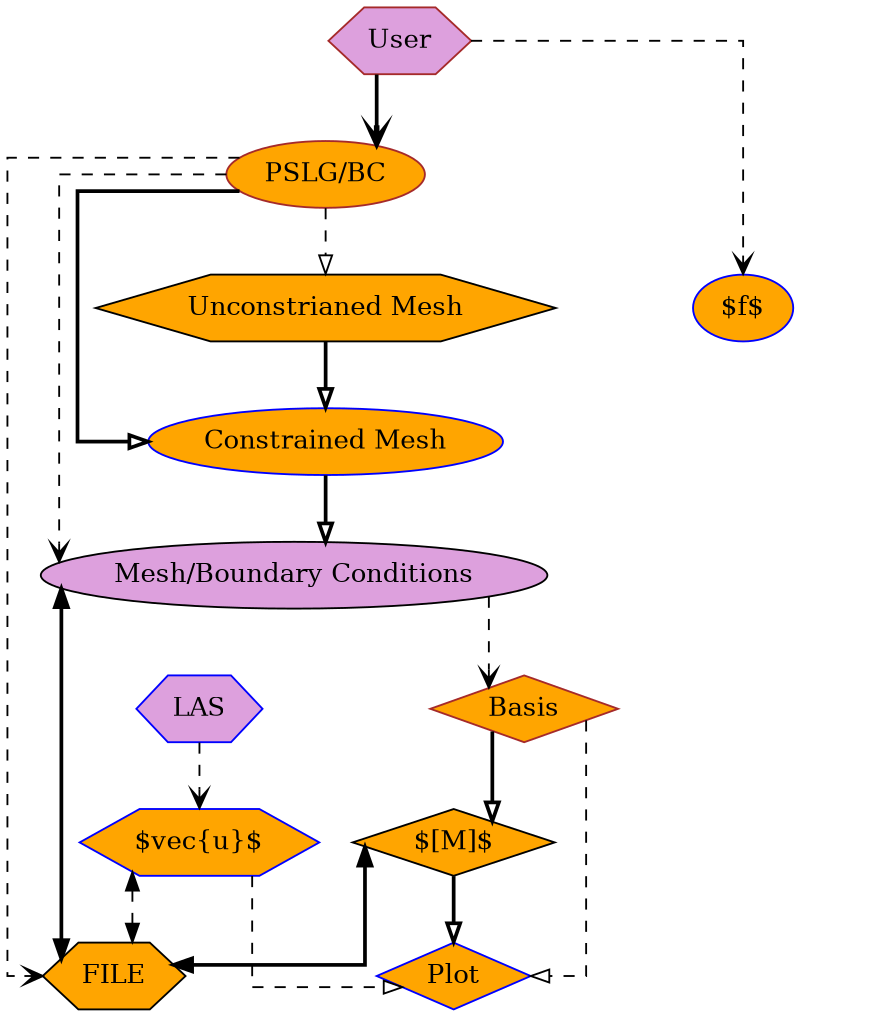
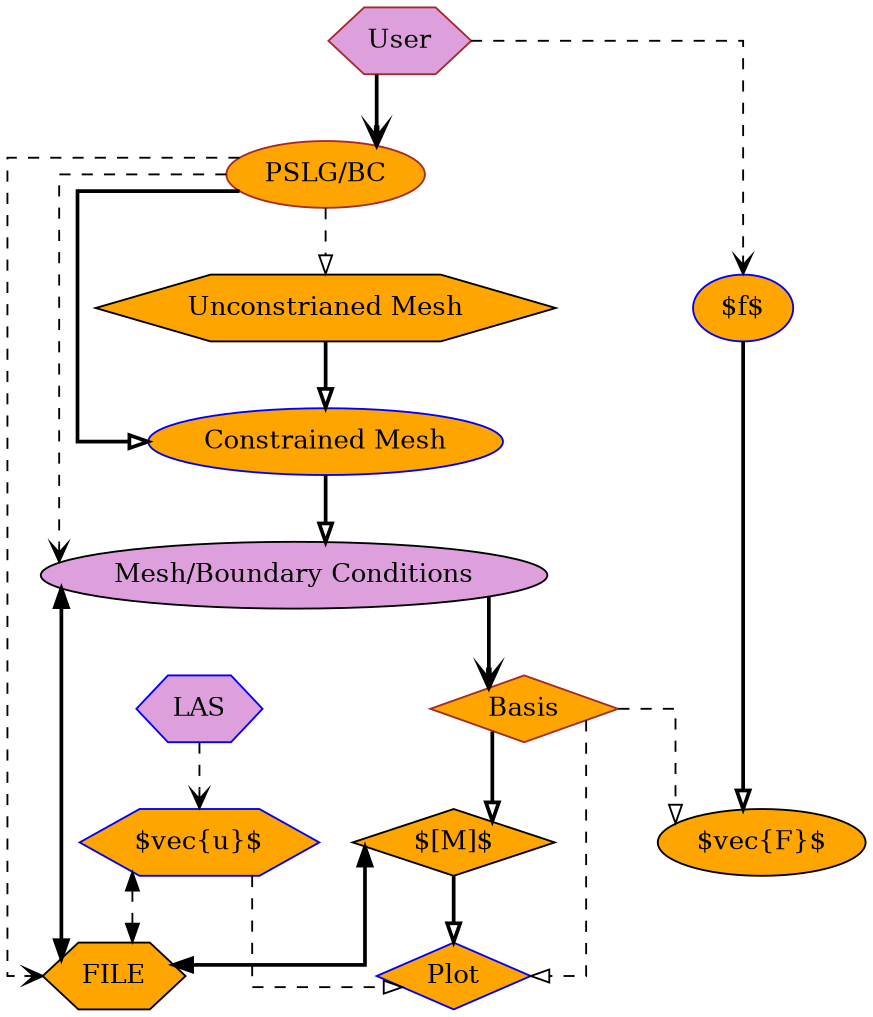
  digraph {
    splines=ortho
    node [color=blue fillcolor=orange shape=hexagon style=filled]
    edge [arrowhead=onormal style=bold]
    n1 [color=brown fillcolor=plum label=User]
    n2 [color=brown label="PSLG/BC" shape=ellipse]
    n3 [label="$f$" shape=ellipse]
    n4 [color=black label="Unconstrianed Mesh"]
    n5 [label="Constrained Mesh" shape=ellipse]
    n6 [color=black fillcolor=plum label="Mesh/Boundary Conditions" shape=ellipse]
    n7 [color=black label=FILE]
+   n8 [color=black label="$\vec{F}$" shape=ellipse]
    n9 [color=brown label=Basis shape=diamond]
    n10 [color=black label="$[M]$" shape=diamond]
    n11 [label=Plot shape=diamond]
    n12 [fillcolor=plum label=LAS]
    n13 [label="$\vec{u}$"]
    n1 -> n2 [arrowhead=vee]
    n1 -> n3 [arrowhead=vee style=dashed]
    n2 -> n4 [style=dashed]
    n2 -> n5
    n2 -> n6 [arrowhead=vee style=dashed]
    n2 -> n7 [arrowhead=vee style=dashed]
+   n3 -> n8
    n4 -> n5
    n5 -> n6
    n6 -> n7 [dir=both arrowhead=""]
-   n6 -> n9 [arrowhead=vee style=dashed]
+   n6 -> n9 [arrowhead=vee]
+   n9 -> n8 [style=dashed]
    n9 -> n10
    n9 -> n11 [style=dashed]
    n10 -> n7 [dir=both arrowhead=""]
    n10 -> n11
    n12 -> n13 [arrowhead=vee style=dashed]
    n13 -> n7 [dir=both style=dashed arrowhead=""]
    n13 -> n11 [style=dashed]
  }
